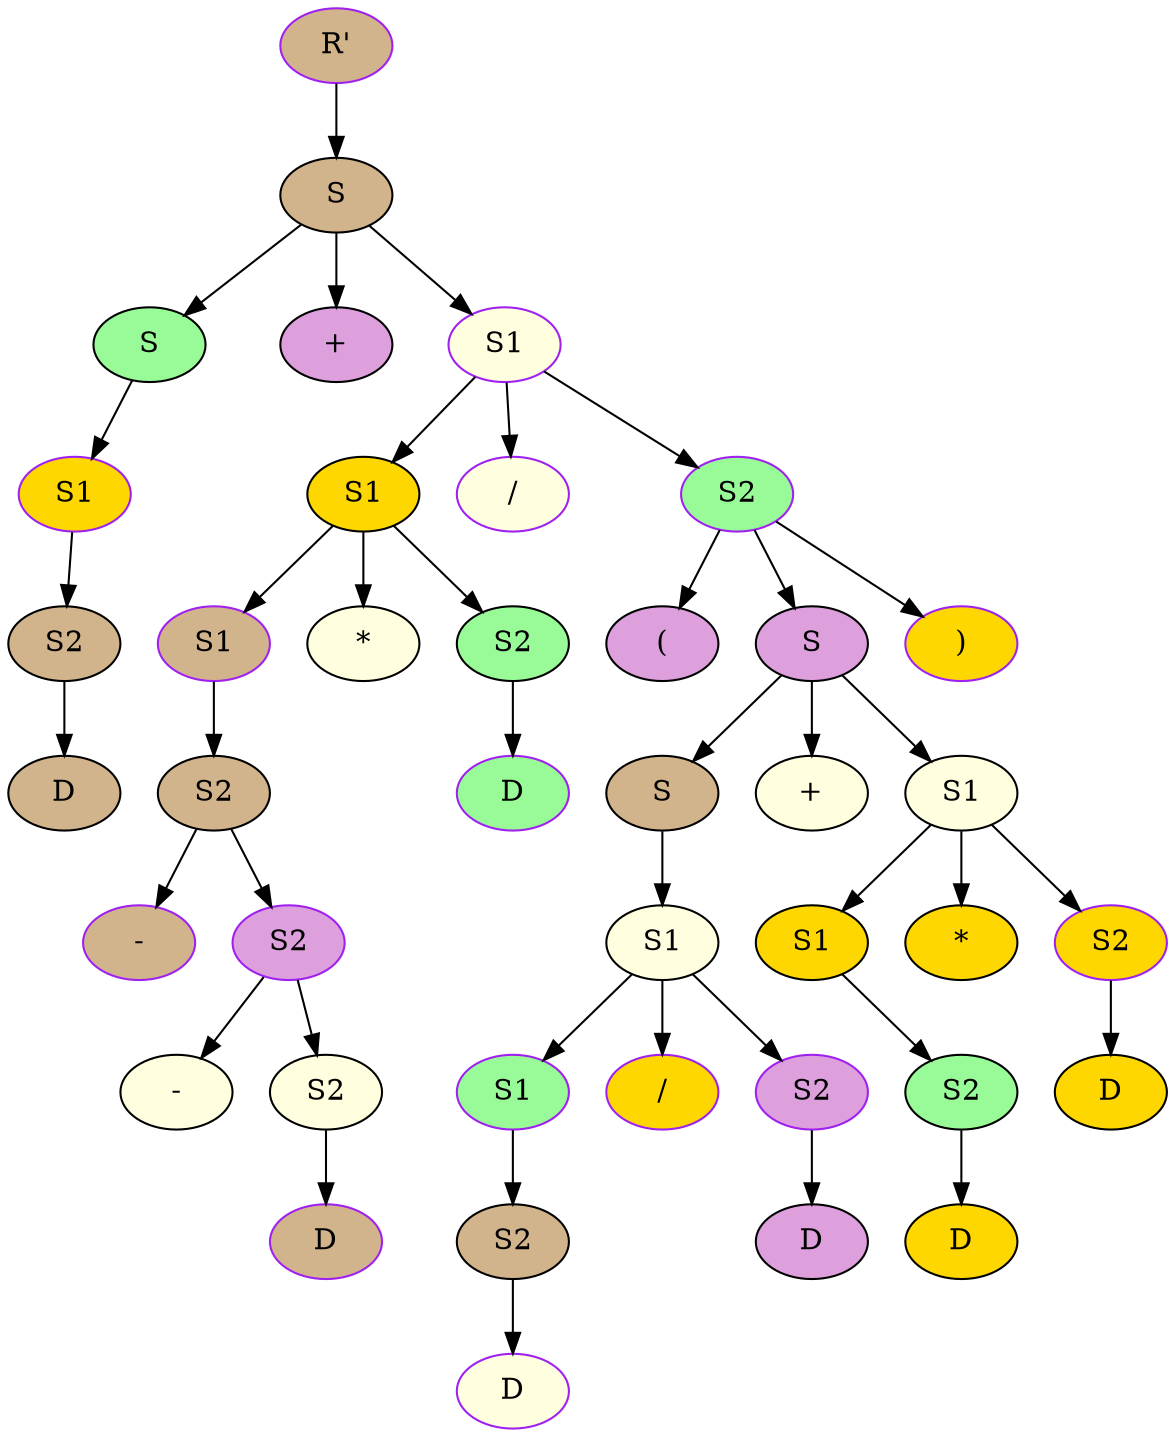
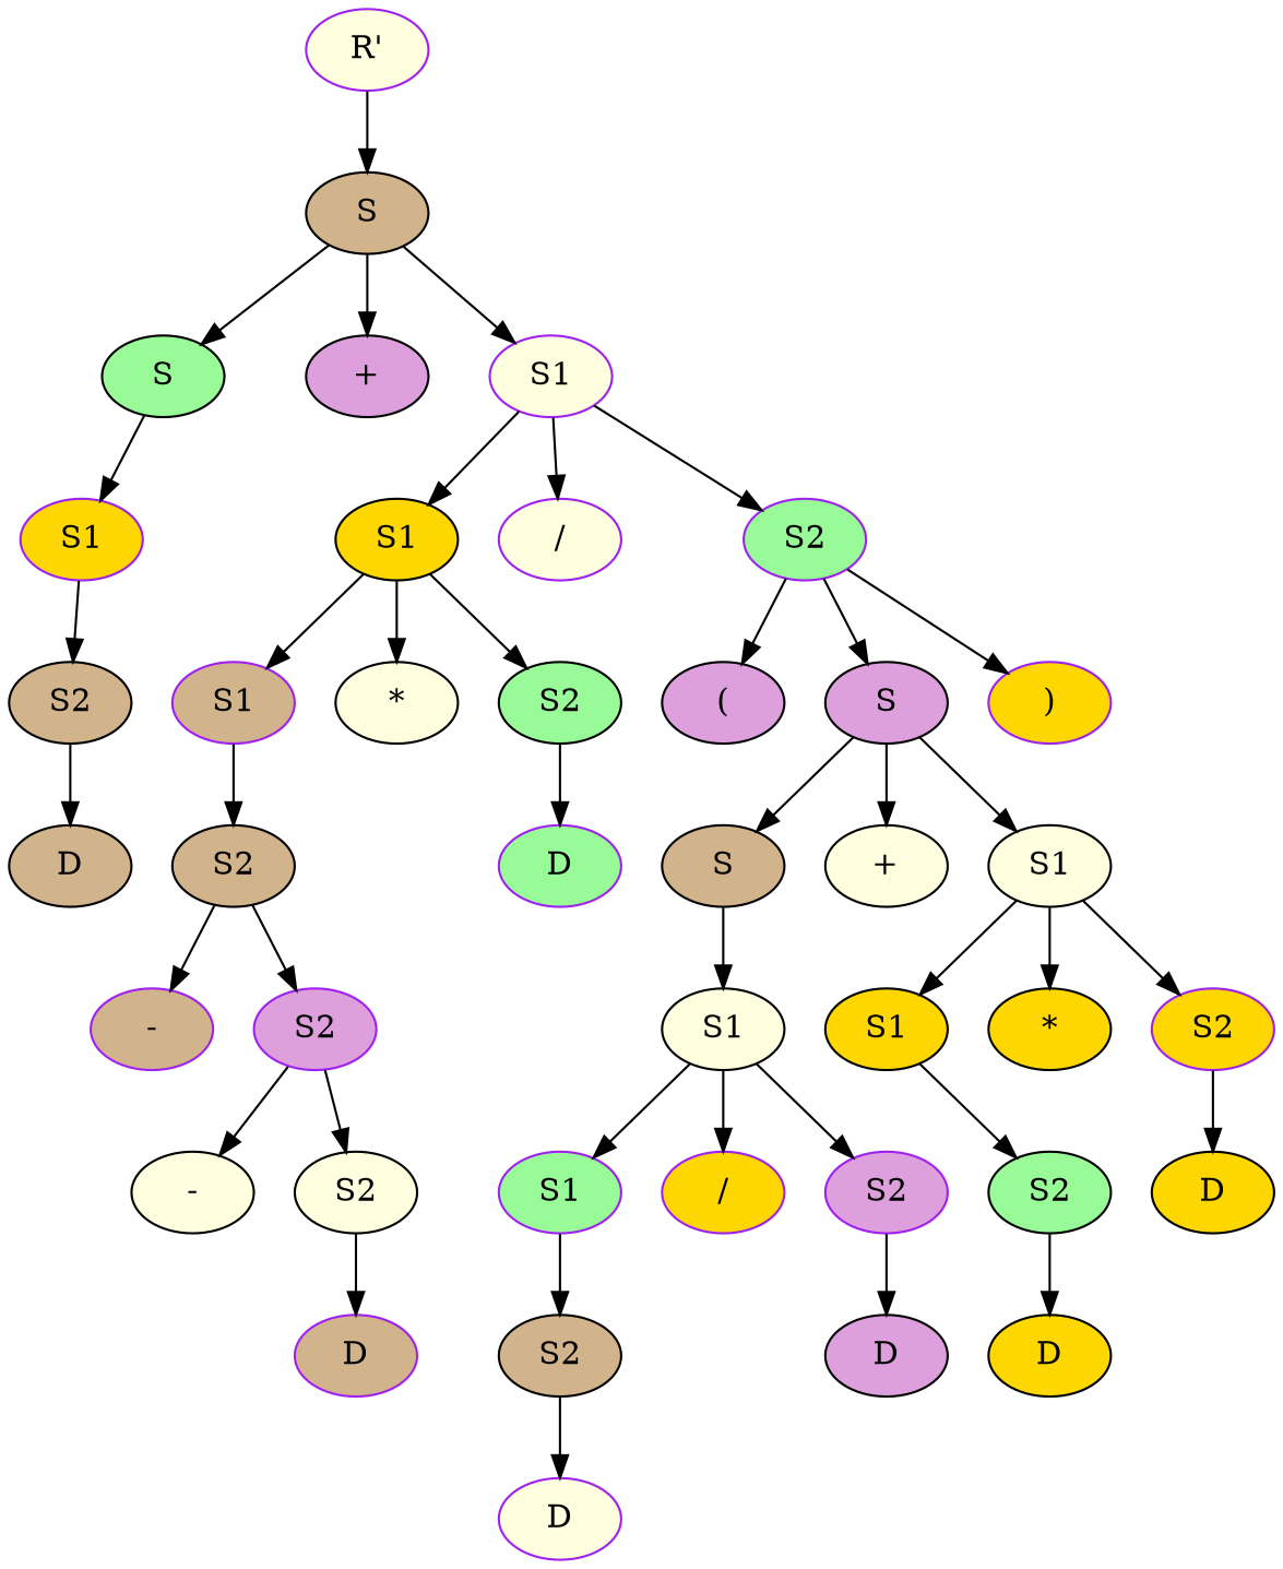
  digraph {
    node [style=filled fillcolor=tan color=black]
-   n1 [label="R'" color=purple]
+   n1 [label="R'" fillcolor=lightyellow color=purple]
    n2 [label=S]
    n3 [label=S fillcolor=palegreen]
    n4 [label="+" fillcolor=plum]
    n5 [label=S1 fillcolor=lightyellow color=purple]
    n6 [label=S1 fillcolor=gold color=purple]
    n7 [label=S2]
    n8 [label=D]
    n9 [label=S1 fillcolor=gold]
    n10 [label="/" fillcolor=lightyellow color=purple]
    n11 [label=S2 fillcolor=palegreen color=purple]
    n12 [label=S1 color=purple]
    n13 [label="*" fillcolor=lightyellow]
    n14 [label=S2 fillcolor=palegreen]
    n15 [label=S2]
    n16 [label="-" color=purple]
    n17 [label=S2 fillcolor=plum color=purple]
    n18 [label="-" fillcolor=lightyellow]
    n19 [label=S2 fillcolor=lightyellow]
    n20 [label=D color=purple]
    n21 [label=D fillcolor=palegreen color=purple]
    n22 [label="(" fillcolor=plum]
    n23 [label=S fillcolor=plum]
    n24 [label=")" fillcolor=gold color=purple]
    n25 [label=S]
    n26 [label="+" fillcolor=lightyellow]
    n27 [label=S1 fillcolor=lightyellow]
    n28 [label=S1 fillcolor=lightyellow]
    n29 [label=S1 fillcolor=palegreen color=purple]
    n30 [label="/" fillcolor=gold color=purple]
    n31 [label=S2 fillcolor=plum color=purple]
    n32 [label=S2]
    n33 [label=D fillcolor=lightyellow color=purple]
    n34 [label=D fillcolor=plum]
    n35 [label=S1 fillcolor=gold]
    n36 [label="*" fillcolor=gold]
    n37 [label=S2 fillcolor=gold color=purple]
    n38 [label=S2 fillcolor=palegreen]
    n39 [label=D fillcolor=gold]
    n40 [label=D fillcolor=gold]
    n1 -> n2
    n2 -> n3
    n2 -> n4
    n2 -> n5
    n3 -> n6
    n5 -> n9
    n5 -> n10
    n5 -> n11
    n6 -> n7
    n7 -> n8
    n9 -> n12
    n9 -> n13
    n9 -> n14
    n11 -> n22
    n11 -> n23
    n11 -> n24
    n12 -> n15
    n14 -> n21
    n15 -> n16
    n15 -> n17
    n17 -> n18
    n17 -> n19
    n19 -> n20
    n23 -> n25
    n23 -> n26
    n23 -> n27
    n25 -> n28
    n27 -> n35
    n27 -> n36
    n27 -> n37
    n28 -> n29
    n28 -> n30
    n28 -> n31
    n29 -> n32
    n31 -> n34
    n32 -> n33
    n35 -> n38
    n37 -> n40
    n38 -> n39
  }
